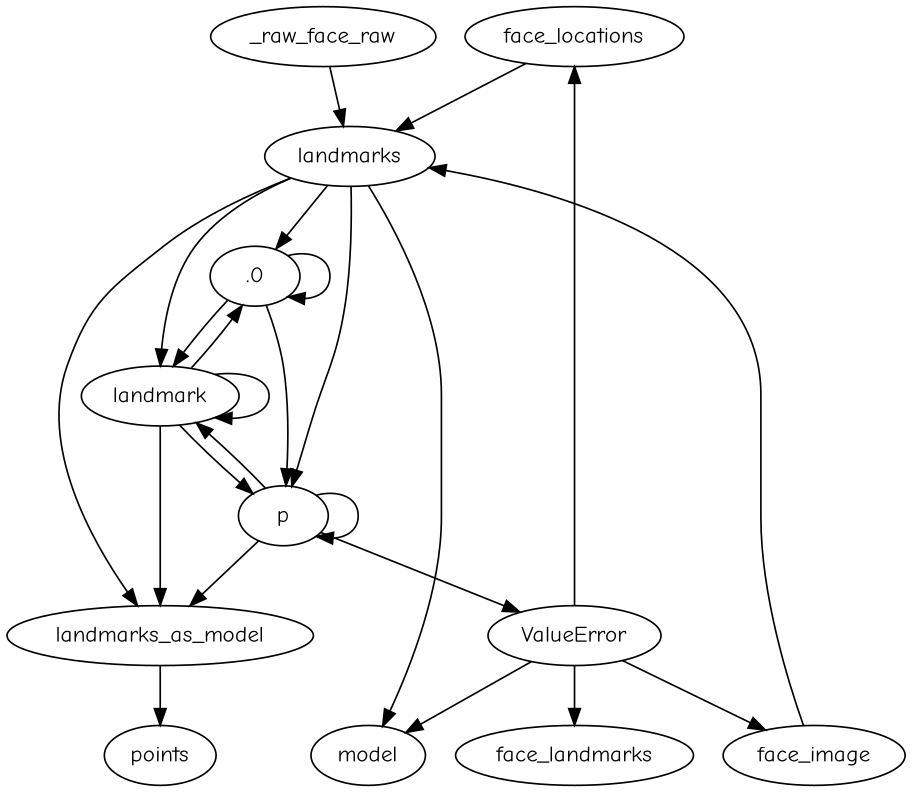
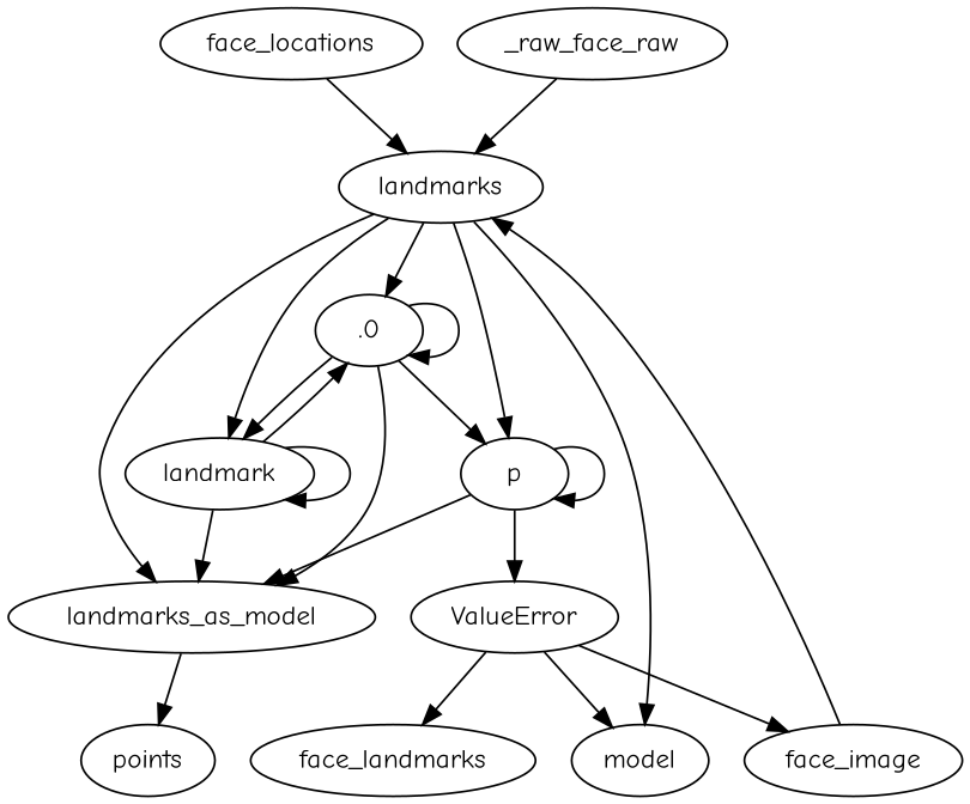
  strict digraph {
    fontname="Comic Neue"
    node [fontname="Comic Neue"]
    edge [fontname="Comic Neue"]
    face_locations
    landmarks
    .0
    landmark
    p
    n6 [label=landmarks_as_model]
    model
    ValueError
    points
    face_image
    n11 [label=_raw_face_raw]
    face_landmarks
    face_locations -> landmarks
    landmarks -> .0
    landmarks -> landmark
    landmarks -> p
    landmarks -> n6
    landmarks -> model
    .0 -> .0
    .0 -> landmark
    .0 -> p
+   .0 -> n6
    landmark -> .0
    landmark -> landmark
-   landmark -> p
    landmark -> n6
-   p -> landmark
    p -> p
    p -> n6
    p -> ValueError
    n6 -> points
-   ValueError -> face_locations
    ValueError -> model
    ValueError -> face_image
    ValueError -> face_landmarks
    face_image -> landmarks
    n11 -> landmarks
  }
